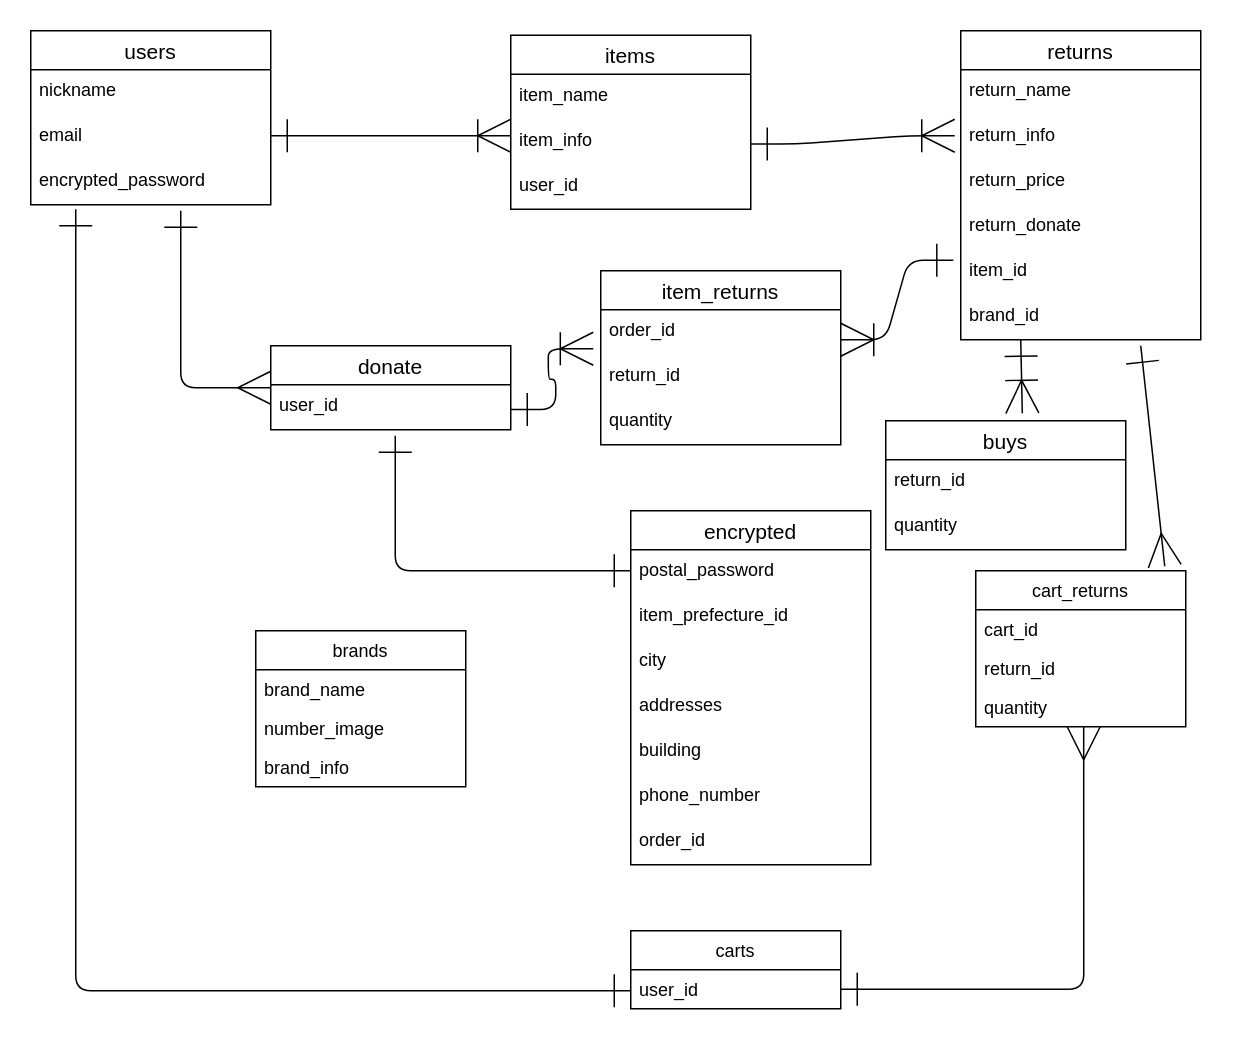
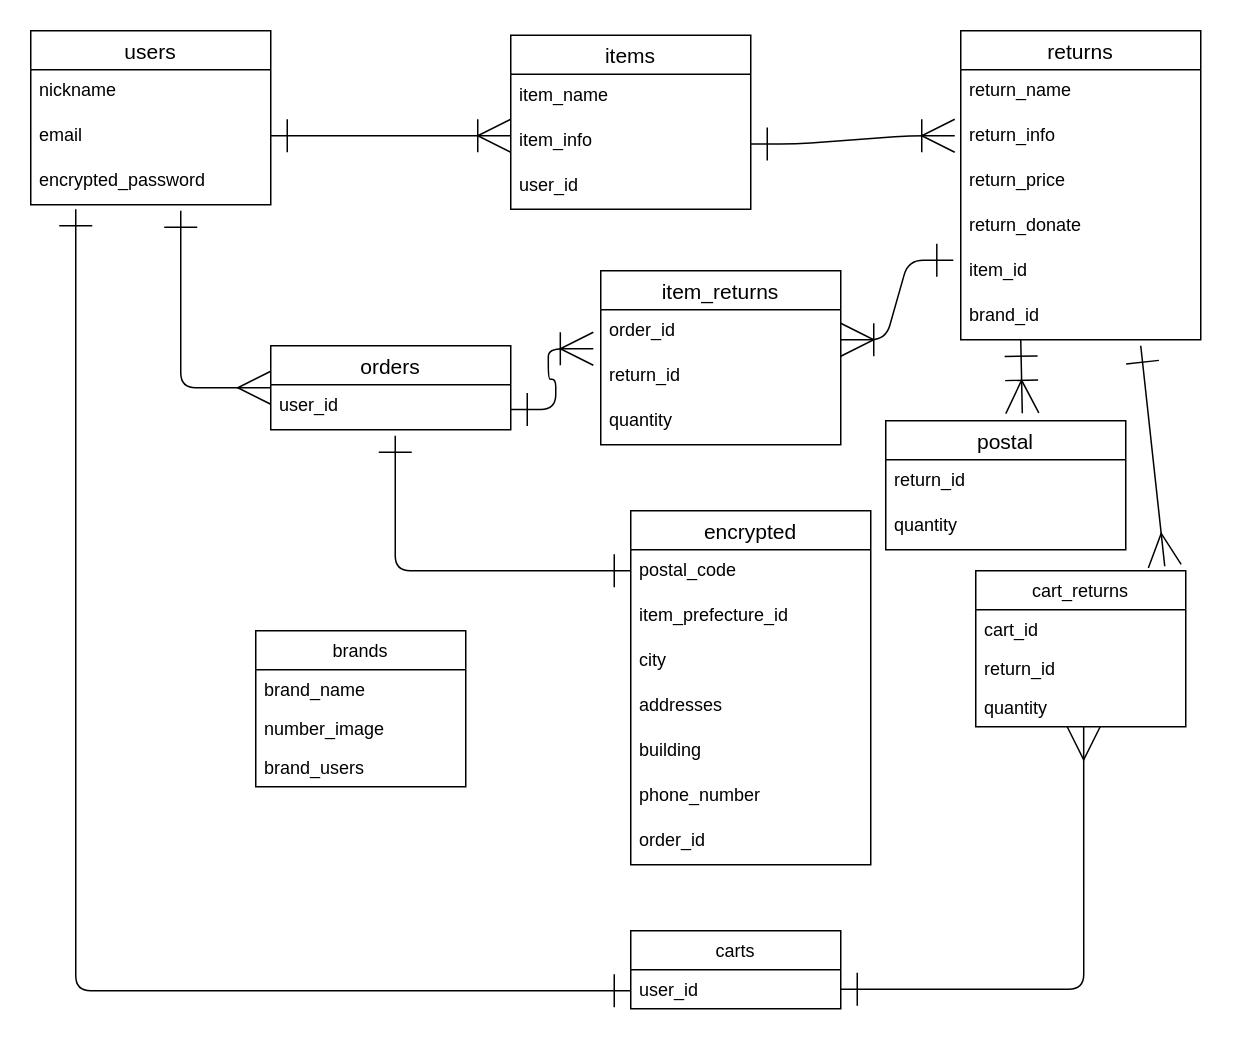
  <mxCell id="0" />
  <mxCell id="1" parent="0" />
  <mxCell id="2" value="users" style="swimlane;fontStyle=0;childLayout=stackLayout;horizontal=1;startSize=26;horizontalStack=0;resizeParent=1;resizeParentMax=0;resizeLast=0;collapsible=1;marginBottom=0;align=center;fontSize=14;" parent="1" vertex="1"><mxGeometry x="20" y="20" width="160" height="116" as="geometry" /></mxCell>
  <mxCell id="3" value="nickname" style="text;strokeColor=none;fillColor=none;spacingLeft=4;spacingRight=4;overflow=hidden;rotatable=0;points=[[0,0.5],[1,0.5]];portConstraint=eastwest;fontSize=12;" parent="2" vertex="1"><mxGeometry y="26" width="160" height="30" as="geometry" /></mxCell>
  <mxCell id="4" value="email" style="text;strokeColor=none;fillColor=none;spacingLeft=4;spacingRight=4;overflow=hidden;rotatable=0;points=[[0,0.5],[1,0.5]];portConstraint=eastwest;fontSize=12;" parent="2" vertex="1"><mxGeometry y="56" width="160" height="30" as="geometry" /></mxCell>
  <mxCell id="5" value="encrypted_password" style="text;strokeColor=none;fillColor=none;spacingLeft=4;spacingRight=4;overflow=hidden;rotatable=0;points=[[0,0.5],[1,0.5]];portConstraint=eastwest;fontSize=12;" parent="2" vertex="1"><mxGeometry y="86" width="160" height="30" as="geometry" /></mxCell>
  <mxCell id="6" value="" style="edgeStyle=entityRelationEdgeStyle;fontSize=12;html=1;endArrow=ERoneToMany;startArrow=ERone;startFill=0;endSize=20;startSize=20;" parent="1" edge="1"><mxGeometry width="100" height="100" relative="1" as="geometry"><mxPoint x="180" y="90" as="sourcePoint" /><mxPoint x="340" y="90" as="targetPoint" /></mxGeometry></mxCell>
  <mxCell id="7" value="items" style="swimlane;fontStyle=0;childLayout=stackLayout;horizontal=1;startSize=26;horizontalStack=0;resizeParent=1;resizeParentMax=0;resizeLast=0;collapsible=1;marginBottom=0;align=center;fontSize=14;" parent="1" vertex="1"><mxGeometry x="340" y="23" width="160" height="116" as="geometry" /></mxCell>
  <mxCell id="8" value="item_name" style="text;strokeColor=none;fillColor=none;spacingLeft=4;spacingRight=4;overflow=hidden;rotatable=0;points=[[0,0.5],[1,0.5]];portConstraint=eastwest;fontSize=12;" parent="7" vertex="1"><mxGeometry y="26" width="160" height="30" as="geometry" /></mxCell>
  <mxCell id="9" value="item_info" style="text;strokeColor=none;fillColor=none;spacingLeft=4;spacingRight=4;overflow=hidden;rotatable=0;points=[[0,0.5],[1,0.5]];portConstraint=eastwest;fontSize=12;" parent="7" vertex="1"><mxGeometry y="56" width="160" height="30" as="geometry" /></mxCell>
  <mxCell id="10" value="user_id" style="text;strokeColor=none;fillColor=none;spacingLeft=4;spacingRight=4;overflow=hidden;rotatable=0;points=[[0,0.5],[1,0.5]];portConstraint=eastwest;fontSize=12;" parent="7" vertex="1"><mxGeometry y="86" width="160" height="30" as="geometry" /></mxCell>
- <mxCell id="11" value="donate" style="swimlane;fontStyle=0;childLayout=stackLayout;horizontal=1;startSize=26;horizontalStack=0;resizeParent=1;resizeParentMax=0;resizeLast=0;collapsible=1;marginBottom=0;align=center;fontSize=14;" parent="1" vertex="1"><mxGeometry x="180" y="230" width="160" height="56" as="geometry" /></mxCell>
+ <mxCell id="11" value="orders" style="swimlane;fontStyle=0;childLayout=stackLayout;horizontal=1;startSize=26;horizontalStack=0;resizeParent=1;resizeParentMax=0;resizeLast=0;collapsible=1;marginBottom=0;align=center;fontSize=14;" parent="1" vertex="1"><mxGeometry x="180" y="230" width="160" height="56" as="geometry" /></mxCell>
  <mxCell id="12" value="user_id" style="text;strokeColor=none;fillColor=none;spacingLeft=4;spacingRight=4;overflow=hidden;rotatable=0;points=[[0,0.5],[1,0.5]];portConstraint=eastwest;fontSize=12;" parent="11" vertex="1"><mxGeometry y="26" width="160" height="30" as="geometry" /></mxCell>
  <mxCell id="13" value="" style="edgeStyle=segmentEdgeStyle;endArrow=ERone;html=1;startSize=20;endSize=20;startArrow=ERmany;startFill=0;endFill=0;exitX=0;exitY=0.5;exitDx=0;exitDy=0;" parent="1" source="11" edge="1"><mxGeometry width="50" height="50" relative="1" as="geometry"><mxPoint x="180" y="259" as="sourcePoint" /><mxPoint x="120" y="140" as="targetPoint" /></mxGeometry></mxCell>
  <mxCell id="14" value="" style="edgeStyle=segmentEdgeStyle;endArrow=ERone;html=1;startSize=20;endSize=20;startArrow=ERone;startFill=0;endFill=0;" parent="1" edge="1"><mxGeometry width="50" height="50" relative="1" as="geometry"><mxPoint x="420" y="380" as="sourcePoint" /><mxPoint x="263" y="290" as="targetPoint" /></mxGeometry></mxCell>
  <mxCell id="15" value="encrypted" style="swimlane;fontStyle=0;childLayout=stackLayout;horizontal=1;startSize=26;horizontalStack=0;resizeParent=1;resizeParentMax=0;resizeLast=0;collapsible=1;marginBottom=0;align=center;fontSize=14;" parent="1" vertex="1"><mxGeometry x="420" y="340" width="160" height="236" as="geometry" /></mxCell>
- <mxCell id="16" value="postal_password" style="text;strokeColor=none;fillColor=none;spacingLeft=4;spacingRight=4;overflow=hidden;rotatable=0;points=[[0,0.5],[1,0.5]];portConstraint=eastwest;fontSize=12;" parent="15" vertex="1"><mxGeometry y="26" width="160" height="30" as="geometry" /></mxCell>
+ <mxCell id="16" value="postal_code" style="text;strokeColor=none;fillColor=none;spacingLeft=4;spacingRight=4;overflow=hidden;rotatable=0;points=[[0,0.5],[1,0.5]];portConstraint=eastwest;fontSize=12;" parent="15" vertex="1"><mxGeometry y="26" width="160" height="30" as="geometry" /></mxCell>
  <mxCell id="17" value="item_prefecture_id" style="text;strokeColor=none;fillColor=none;spacingLeft=4;spacingRight=4;overflow=hidden;rotatable=0;points=[[0,0.5],[1,0.5]];portConstraint=eastwest;fontSize=12;" parent="15" vertex="1"><mxGeometry y="56" width="160" height="30" as="geometry" /></mxCell>
  <mxCell id="18" value="city" style="text;strokeColor=none;fillColor=none;spacingLeft=4;spacingRight=4;overflow=hidden;rotatable=0;points=[[0,0.5],[1,0.5]];portConstraint=eastwest;fontSize=12;" parent="15" vertex="1"><mxGeometry y="86" width="160" height="30" as="geometry" /></mxCell>
  <mxCell id="19" value="addresses" style="text;strokeColor=none;fillColor=none;spacingLeft=4;spacingRight=4;overflow=hidden;rotatable=0;points=[[0,0.5],[1,0.5]];portConstraint=eastwest;fontSize=12;" parent="15" vertex="1"><mxGeometry y="116" width="160" height="30" as="geometry" /></mxCell>
  <mxCell id="20" value="building" style="text;strokeColor=none;fillColor=none;spacingLeft=4;spacingRight=4;overflow=hidden;rotatable=0;points=[[0,0.5],[1,0.5]];portConstraint=eastwest;fontSize=12;" parent="15" vertex="1"><mxGeometry y="146" width="160" height="30" as="geometry" /></mxCell>
  <mxCell id="21" value="phone_number" style="text;strokeColor=none;fillColor=none;spacingLeft=4;spacingRight=4;overflow=hidden;rotatable=0;points=[[0,0.5],[1,0.5]];portConstraint=eastwest;fontSize=12;" parent="15" vertex="1"><mxGeometry y="176" width="160" height="30" as="geometry" /></mxCell>
  <mxCell id="22" value="order_id" style="text;strokeColor=none;fillColor=none;spacingLeft=4;spacingRight=4;overflow=hidden;rotatable=0;points=[[0,0.5],[1,0.5]];portConstraint=eastwest;fontSize=12;" parent="15" vertex="1"><mxGeometry y="206" width="160" height="30" as="geometry" /></mxCell>
  <mxCell id="23" value="" style="edgeStyle=entityRelationEdgeStyle;fontSize=12;html=1;endArrow=ERoneToMany;startArrow=ERone;startFill=0;endSize=20;startSize=20;" parent="1" edge="1"><mxGeometry width="100" height="100" relative="1" as="geometry"><mxPoint x="500" y="95.5" as="sourcePoint" /><mxPoint x="636" y="90" as="targetPoint" /></mxGeometry></mxCell>
  <mxCell id="24" value="returns" style="swimlane;fontStyle=0;childLayout=stackLayout;horizontal=1;startSize=26;horizontalStack=0;resizeParent=1;resizeParentMax=0;resizeLast=0;collapsible=1;marginBottom=0;align=center;fontSize=14;" parent="1" vertex="1"><mxGeometry x="640" y="20" width="160" height="206" as="geometry" /></mxCell>
  <mxCell id="25" value="return_name" style="text;strokeColor=none;fillColor=none;spacingLeft=4;spacingRight=4;overflow=hidden;rotatable=0;points=[[0,0.5],[1,0.5]];portConstraint=eastwest;fontSize=12;" parent="24" vertex="1"><mxGeometry y="26" width="160" height="30" as="geometry" /></mxCell>
  <mxCell id="26" value="return_info" style="text;strokeColor=none;fillColor=none;spacingLeft=4;spacingRight=4;overflow=hidden;rotatable=0;points=[[0,0.5],[1,0.5]];portConstraint=eastwest;fontSize=12;" parent="24" vertex="1"><mxGeometry y="56" width="160" height="30" as="geometry" /></mxCell>
  <mxCell id="27" value="return_price" style="text;strokeColor=none;fillColor=none;spacingLeft=4;spacingRight=4;overflow=hidden;rotatable=0;points=[[0,0.5],[1,0.5]];portConstraint=eastwest;fontSize=12;" parent="24" vertex="1"><mxGeometry y="86" width="160" height="30" as="geometry" /></mxCell>
  <mxCell id="28" value="return_donate" style="text;strokeColor=none;fillColor=none;spacingLeft=4;spacingRight=4;overflow=hidden;rotatable=0;points=[[0,0.5],[1,0.5]];portConstraint=eastwest;fontSize=12;" parent="24" vertex="1"><mxGeometry y="116" width="160" height="30" as="geometry" /></mxCell>
  <mxCell id="29" value="item_id" style="text;strokeColor=none;fillColor=none;spacingLeft=4;spacingRight=4;overflow=hidden;rotatable=0;points=[[0,0.5],[1,0.5]];portConstraint=eastwest;fontSize=12;" parent="24" vertex="1"><mxGeometry y="146" width="160" height="30" as="geometry" /></mxCell>
  <mxCell id="30" value="brand_id" style="text;strokeColor=none;fillColor=none;spacingLeft=4;spacingRight=4;overflow=hidden;rotatable=0;points=[[0,0.5],[1,0.5]];portConstraint=eastwest;fontSize=12;" parent="24" vertex="1"><mxGeometry y="176" width="160" height="30" as="geometry" /></mxCell>
  <mxCell id="31" value="" style="edgeStyle=segmentEdgeStyle;endArrow=ERone;html=1;startSize=20;endSize=20;startArrow=ERone;startFill=0;endFill=0;" parent="1" edge="1"><mxGeometry width="50" height="50" relative="1" as="geometry"><mxPoint x="420" y="660" as="sourcePoint" /><mxPoint x="50" y="139" as="targetPoint" /></mxGeometry></mxCell>
  <mxCell id="32" value="carts" style="swimlane;fontStyle=0;childLayout=stackLayout;horizontal=1;startSize=26;fillColor=none;horizontalStack=0;resizeParent=1;resizeParentMax=0;resizeLast=0;collapsible=1;marginBottom=0;" parent="1" vertex="1"><mxGeometry x="420" y="620" width="140" height="52" as="geometry" /></mxCell>
  <mxCell id="33" value="user_id" style="text;strokeColor=none;fillColor=none;align=left;verticalAlign=top;spacingLeft=4;spacingRight=4;overflow=hidden;rotatable=0;points=[[0,0.5],[1,0.5]];portConstraint=eastwest;" parent="32" vertex="1"><mxGeometry y="26" width="140" height="26" as="geometry" /></mxCell>
  <mxCell id="34" value="" style="edgeStyle=segmentEdgeStyle;endArrow=ERmany;html=1;startSize=20;endSize=20;startArrow=ERone;startFill=0;endFill=0;exitX=1;exitY=0.5;exitDx=0;exitDy=0;entryX=0.514;entryY=1;entryDx=0;entryDy=0;entryPerimeter=0;" parent="1" source="33" target="38" edge="1"><mxGeometry width="50" height="50" relative="1" as="geometry"><mxPoint x="390" y="256.01" as="sourcePoint" /><mxPoint x="670" y="460" as="targetPoint" /></mxGeometry></mxCell>
  <mxCell id="35" value="cart_returns" style="swimlane;fontStyle=0;childLayout=stackLayout;horizontal=1;startSize=26;fillColor=none;horizontalStack=0;resizeParent=1;resizeParentMax=0;resizeLast=0;collapsible=1;marginBottom=0;" parent="1" vertex="1"><mxGeometry x="650" y="380" width="140" height="104" as="geometry" /></mxCell>
  <mxCell id="36" value="cart_id" style="text;strokeColor=none;fillColor=none;align=left;verticalAlign=top;spacingLeft=4;spacingRight=4;overflow=hidden;rotatable=0;points=[[0,0.5],[1,0.5]];portConstraint=eastwest;" parent="35" vertex="1"><mxGeometry y="26" width="140" height="26" as="geometry" /></mxCell>
  <mxCell id="37" value="return_id" style="text;strokeColor=none;fillColor=none;align=left;verticalAlign=top;spacingLeft=4;spacingRight=4;overflow=hidden;rotatable=0;points=[[0,0.5],[1,0.5]];portConstraint=eastwest;" parent="35" vertex="1"><mxGeometry y="52" width="140" height="26" as="geometry" /></mxCell>
  <mxCell id="38" value="quantity" style="text;strokeColor=none;fillColor=none;align=left;verticalAlign=top;spacingLeft=4;spacingRight=4;overflow=hidden;rotatable=0;points=[[0,0.5],[1,0.5]];portConstraint=eastwest;" parent="35" vertex="1"><mxGeometry y="78" width="140" height="26" as="geometry" /></mxCell>
  <mxCell id="39" value="" style="endArrow=ERone;html=1;exitX=0.9;exitY=-0.029;exitDx=0;exitDy=0;exitPerimeter=0;startArrow=ERmany;startFill=0;endSize=20;startSize=20;endFill=0;" parent="1" source="35" edge="1"><mxGeometry width="50" height="50" relative="1" as="geometry"><mxPoint x="530" y="480" as="sourcePoint" /><mxPoint x="760" y="230" as="targetPoint" /></mxGeometry></mxCell>
  <mxCell id="40" value="brands" style="swimlane;fontStyle=0;childLayout=stackLayout;horizontal=1;startSize=26;fillColor=none;horizontalStack=0;resizeParent=1;resizeParentMax=0;resizeLast=0;collapsible=1;marginBottom=0;" parent="1" vertex="1"><mxGeometry x="170" y="420" width="140" height="104" as="geometry" /></mxCell>
  <mxCell id="41" value="brand_name" style="text;strokeColor=none;fillColor=none;align=left;verticalAlign=top;spacingLeft=4;spacingRight=4;overflow=hidden;rotatable=0;points=[[0,0.5],[1,0.5]];portConstraint=eastwest;" parent="40" vertex="1"><mxGeometry y="26" width="140" height="26" as="geometry" /></mxCell>
  <mxCell id="42" value="number_image" style="text;strokeColor=none;fillColor=none;align=left;verticalAlign=top;spacingLeft=4;spacingRight=4;overflow=hidden;rotatable=0;points=[[0,0.5],[1,0.5]];portConstraint=eastwest;" parent="40" vertex="1"><mxGeometry y="52" width="140" height="26" as="geometry" /></mxCell>
- <mxCell id="43" value="brand_info" style="text;strokeColor=none;fillColor=none;align=left;verticalAlign=top;spacingLeft=4;spacingRight=4;overflow=hidden;rotatable=0;points=[[0,0.5],[1,0.5]];portConstraint=eastwest;" parent="40" vertex="1"><mxGeometry y="78" width="140" height="26" as="geometry" /></mxCell>
+ <mxCell id="43" value="brand_users" style="text;strokeColor=none;fillColor=none;align=left;verticalAlign=top;spacingLeft=4;spacingRight=4;overflow=hidden;rotatable=0;points=[[0,0.5],[1,0.5]];portConstraint=eastwest;" parent="40" vertex="1"><mxGeometry y="78" width="140" height="26" as="geometry" /></mxCell>
  <mxCell id="44" value="item_returns" style="swimlane;fontStyle=0;childLayout=stackLayout;horizontal=1;startSize=26;horizontalStack=0;resizeParent=1;resizeParentMax=0;resizeLast=0;collapsible=1;marginBottom=0;align=center;fontSize=14;" parent="1" vertex="1"><mxGeometry x="400" y="180" width="160" height="116" as="geometry" /></mxCell>
  <mxCell id="45" value="order_id" style="text;strokeColor=none;fillColor=none;spacingLeft=4;spacingRight=4;overflow=hidden;rotatable=0;points=[[0,0.5],[1,0.5]];portConstraint=eastwest;fontSize=12;" parent="44" vertex="1"><mxGeometry y="26" width="160" height="30" as="geometry" /></mxCell>
  <mxCell id="46" value="return_id" style="text;strokeColor=none;fillColor=none;spacingLeft=4;spacingRight=4;overflow=hidden;rotatable=0;points=[[0,0.5],[1,0.5]];portConstraint=eastwest;fontSize=12;" parent="44" vertex="1"><mxGeometry y="56" width="160" height="30" as="geometry" /></mxCell>
  <mxCell id="47" value="quantity" style="text;strokeColor=none;fillColor=none;spacingLeft=4;spacingRight=4;overflow=hidden;rotatable=0;points=[[0,0.5],[1,0.5]];portConstraint=eastwest;fontSize=12;" parent="44" vertex="1"><mxGeometry y="86" width="160" height="30" as="geometry" /></mxCell>
  <mxCell id="48" value="" style="edgeStyle=entityRelationEdgeStyle;fontSize=12;html=1;endArrow=ERoneToMany;startArrow=ERone;startFill=0;endSize=20;startSize=20;entryX=-0.031;entryY=0.867;entryDx=0;entryDy=0;entryPerimeter=0;" parent="1" target="45" edge="1"><mxGeometry width="100" height="100" relative="1" as="geometry"><mxPoint x="340" y="272.5" as="sourcePoint" /><mxPoint x="500" y="272.5" as="targetPoint" /></mxGeometry></mxCell>
  <mxCell id="49" value="" style="edgeStyle=entityRelationEdgeStyle;fontSize=12;html=1;endArrow=ERone;startArrow=ERoneToMany;startFill=0;endSize=20;startSize=20;entryX=-0.031;entryY=0.233;entryDx=0;entryDy=0;entryPerimeter=0;endFill=0;" parent="1" target="29" edge="1"><mxGeometry width="100" height="100" relative="1" as="geometry"><mxPoint x="560" y="226" as="sourcePoint" /><mxPoint x="696" y="220.5" as="targetPoint" /></mxGeometry></mxCell>
- <mxCell id="50" value="buys" style="swimlane;fontStyle=0;childLayout=stackLayout;horizontal=1;startSize=26;horizontalStack=0;resizeParent=1;resizeParentMax=0;resizeLast=0;collapsible=1;marginBottom=0;align=center;fontSize=14;" vertex="1" parent="1"><mxGeometry x="590" y="280" width="160" height="86" as="geometry" /></mxCell>
+ <mxCell id="50" value="postal" style="swimlane;fontStyle=0;childLayout=stackLayout;horizontal=1;startSize=26;horizontalStack=0;resizeParent=1;resizeParentMax=0;resizeLast=0;collapsible=1;marginBottom=0;align=center;fontSize=14;" vertex="1" parent="1"><mxGeometry x="590" y="280" width="160" height="86" as="geometry" /></mxCell>
  <mxCell id="51" value="return_id" style="text;strokeColor=none;fillColor=none;spacingLeft=4;spacingRight=4;overflow=hidden;rotatable=0;points=[[0,0.5],[1,0.5]];portConstraint=eastwest;fontSize=12;" vertex="1" parent="50"><mxGeometry y="26" width="160" height="30" as="geometry" /></mxCell>
  <mxCell id="52" value="quantity" style="text;strokeColor=none;fillColor=none;spacingLeft=4;spacingRight=4;overflow=hidden;rotatable=0;points=[[0,0.5],[1,0.5]];portConstraint=eastwest;fontSize=12;" vertex="1" parent="50"><mxGeometry y="56" width="160" height="30" as="geometry" /></mxCell>
  <mxCell id="53" value="" style="endArrow=ERone;html=1;exitX=0.569;exitY=-0.058;exitDx=0;exitDy=0;exitPerimeter=0;startArrow=ERoneToMany;startFill=0;endSize=20;startSize=20;endFill=0;" edge="1" parent="1" source="50"><mxGeometry width="50" height="50" relative="1" as="geometry"><mxPoint x="696" y="372.984" as="sourcePoint" /><mxPoint x="680" y="226" as="targetPoint" /></mxGeometry></mxCell>
